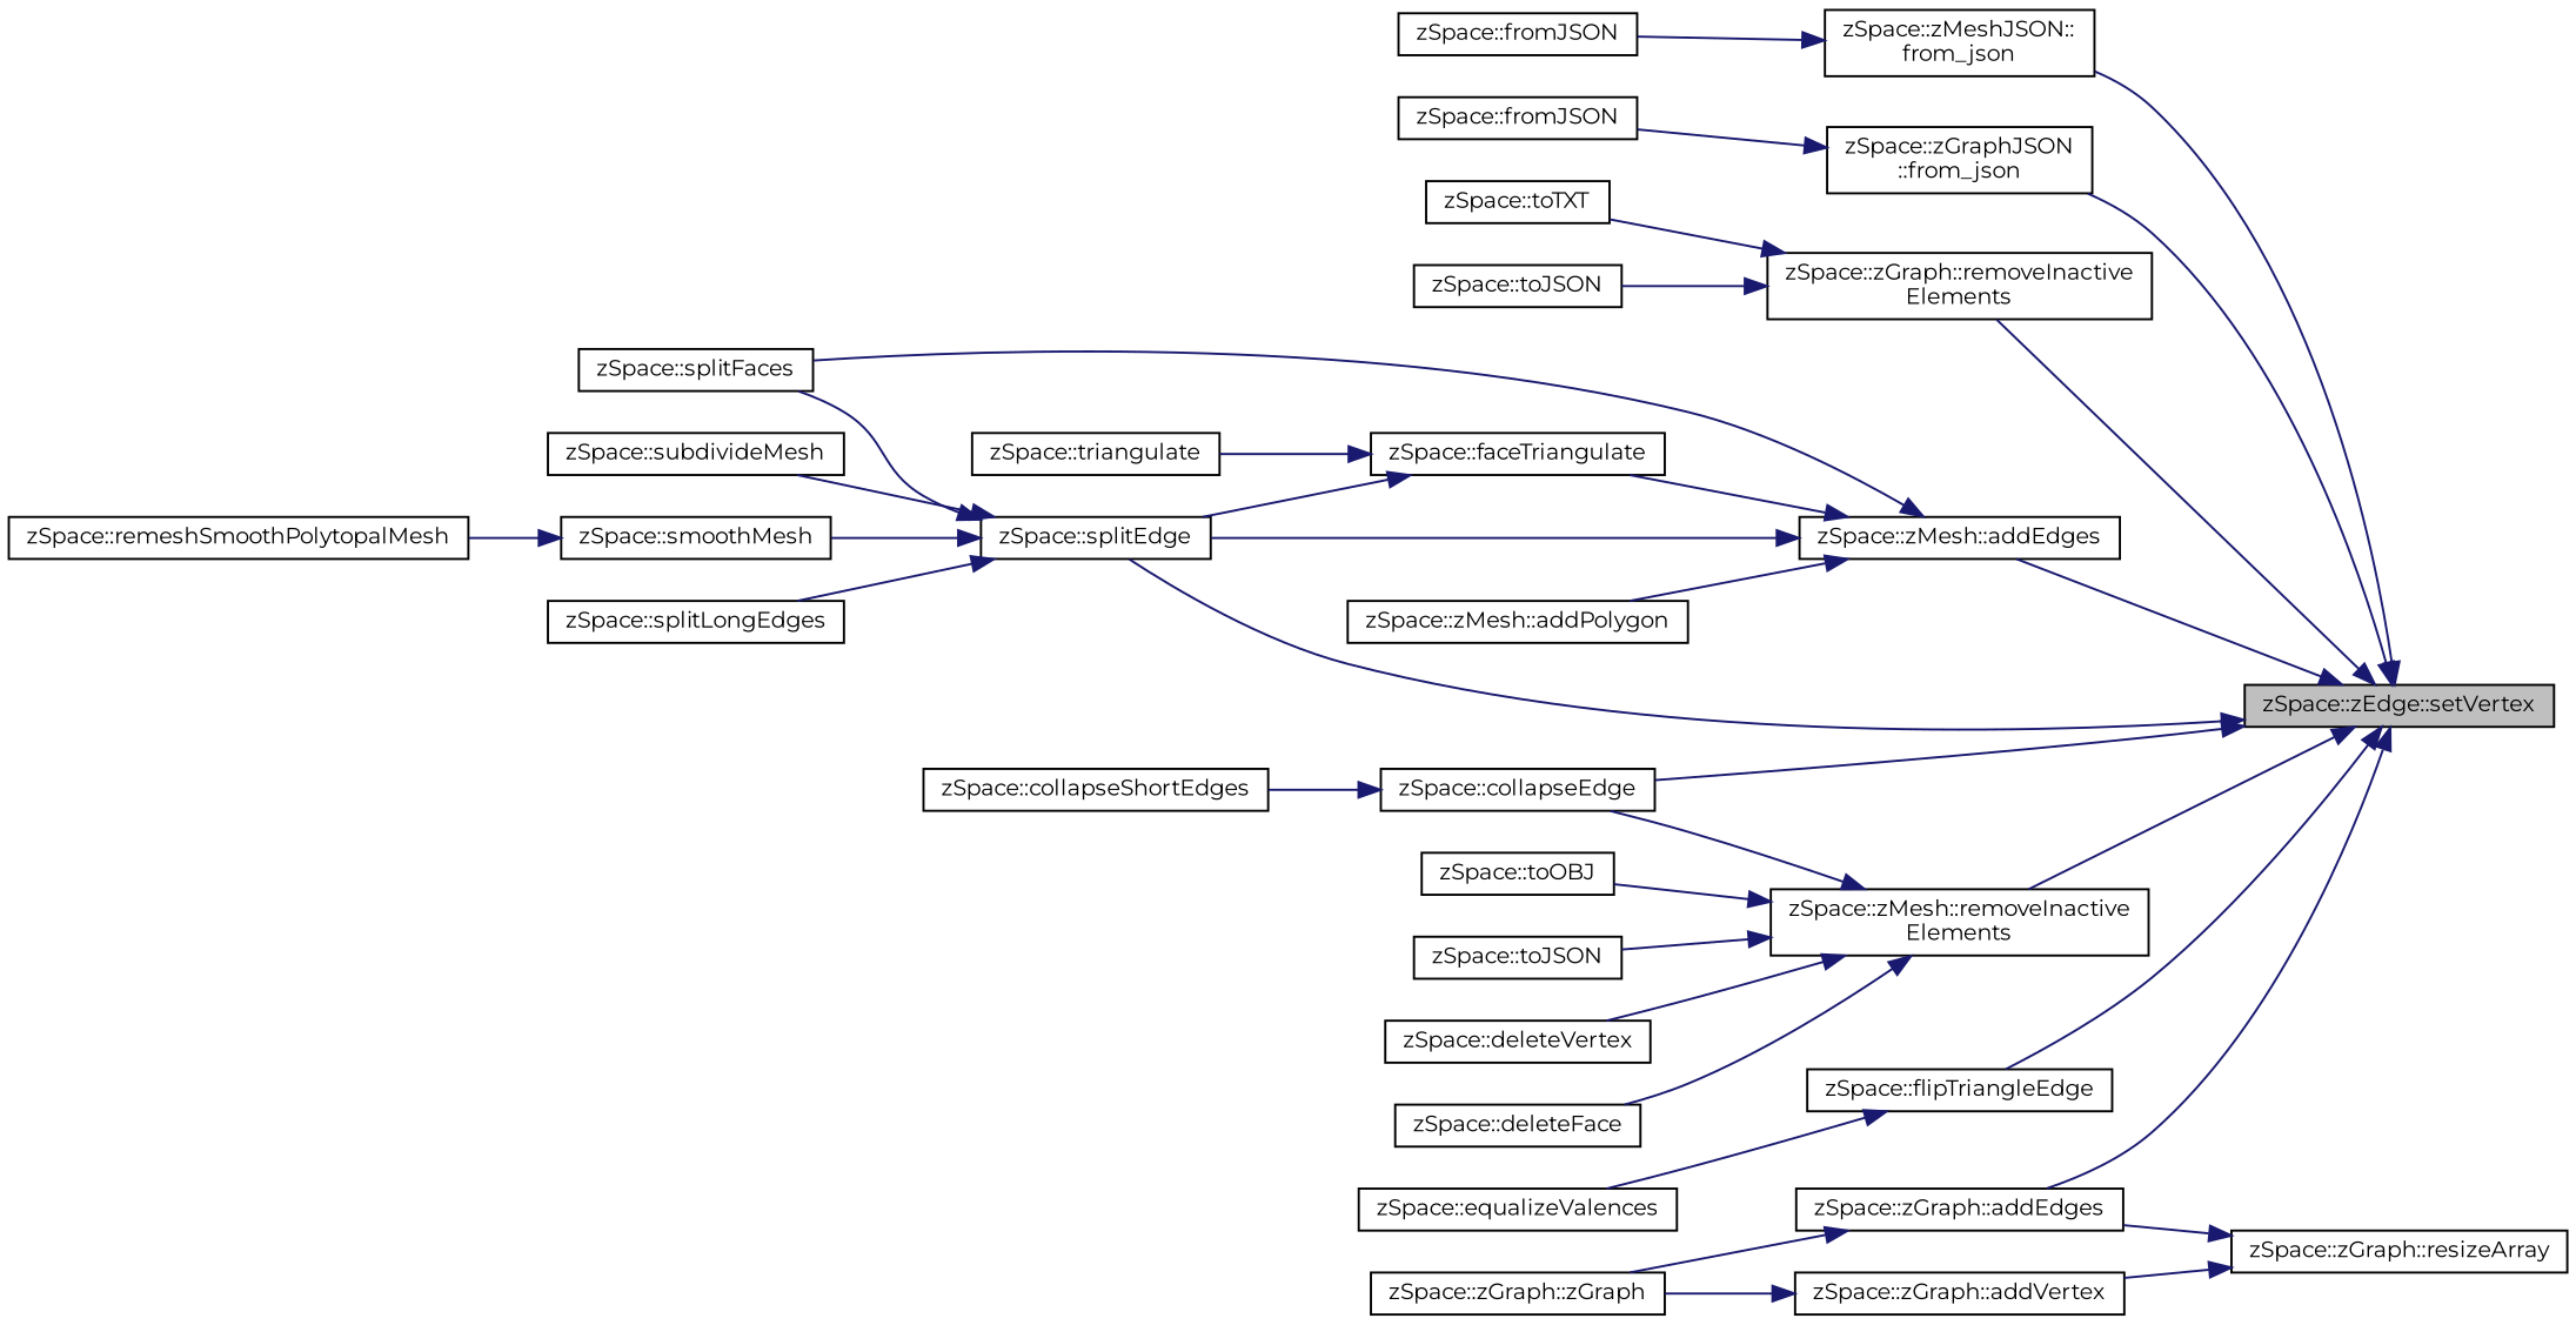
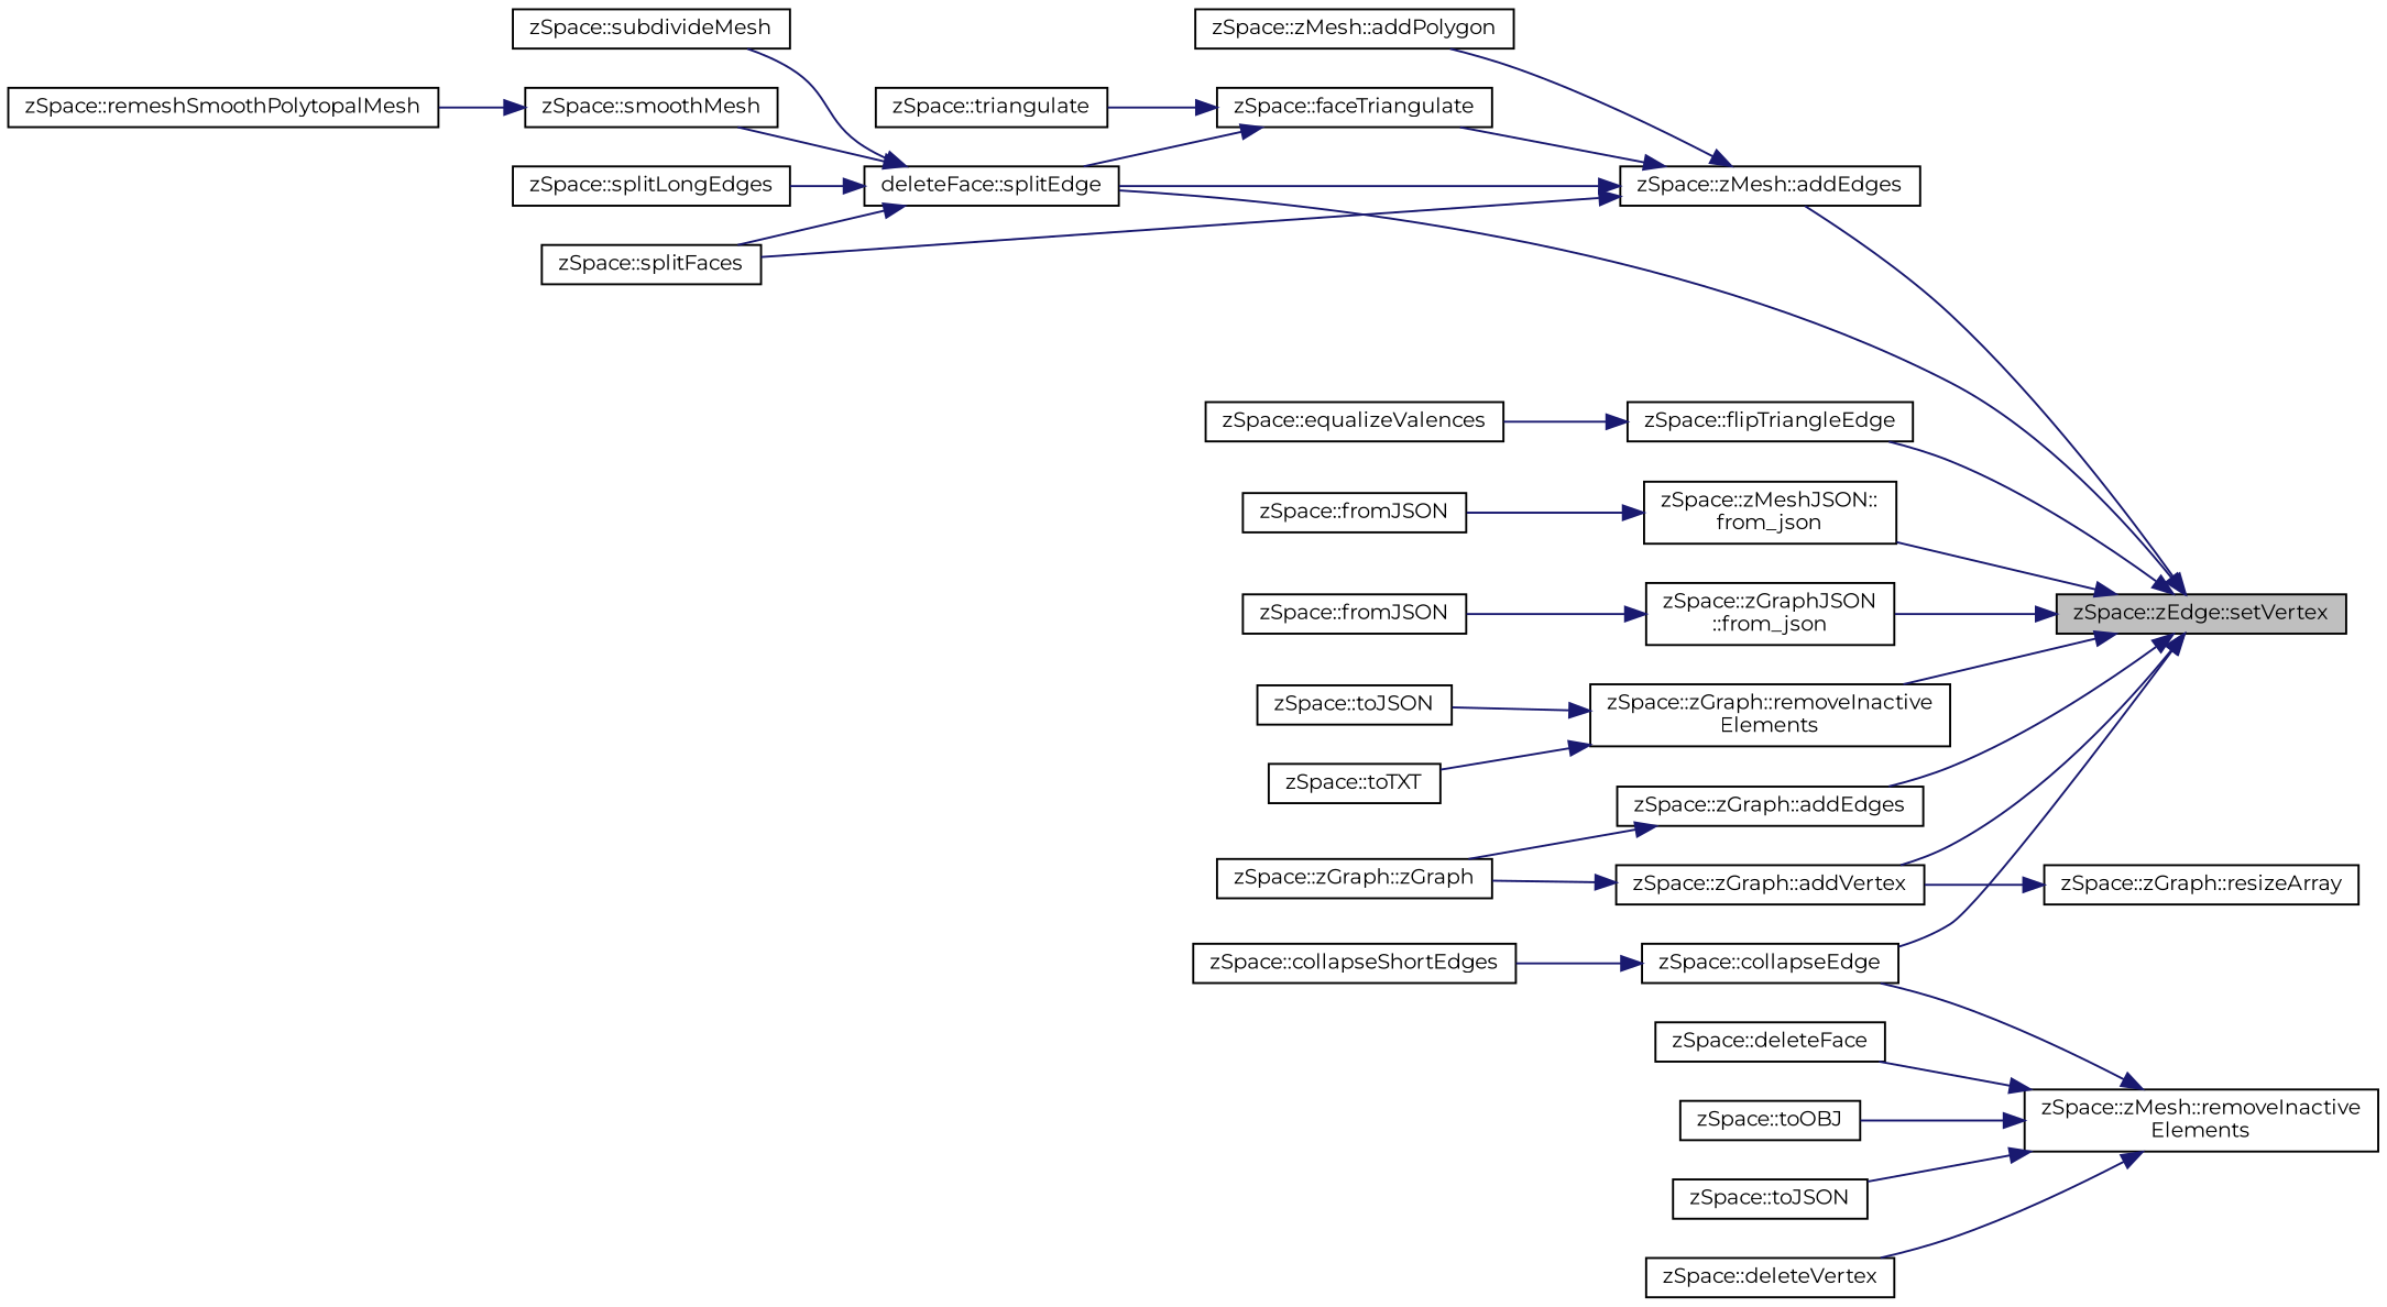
  digraph {
    fontname=Montserrat
    rankdir=RL
    node [color=black fillcolor=white fontname=Montserrat fontsize=10 shape=record style=filled]
    edge [color=midnightblue dir=back fontname=Montserrat fontsize=10 labelfontname=Helvetica labelfontsize=10 style=solid]
    n1 [fillcolor=grey75 fontcolor=black height=0.2 label="zSpace::zEdge::setVertex" width=0.4]
    n2 [height=0.2 label="zSpace::zGraph::addEdges" width=0.4]
    n3 [height=0.2 label="zSpace::zGraph::removeInactive\lElements" width=0.4]
    n4 [height=0.2 label="zSpace::zMesh::addEdges" width=0.4]
-   n5 [height=0.2 label="zSpace::splitEdge" width=0.4]
+   n5 [height=0.2 label="deleteFace::splitEdge" width=0.4]
    n6 [height=0.2 label="zSpace::zMesh::removeInactive\lElements" width=0.4]
    n7 [height=0.2 label="zSpace::collapseEdge" width=0.4]
    n8 [height=0.2 label="zSpace::flipTriangleEdge" width=0.4]
    n9 [height=0.2 label="zSpace::zMeshJSON::\lfrom_json" width=0.4]
    n10 [height=0.2 label="zSpace::zGraphJSON\l::from_json" width=0.4]
    n11 [height=0.2 label="zSpace::zGraph::zGraph" width=0.4]
    n12 [height=0.2 label="zSpace::zGraph::resizeArray" width=0.4]
    n13 [height=0.2 label="zSpace::zGraph::addVertex" width=0.4]
    n14 [height=0.2 label="zSpace::toTXT" width=0.4]
    n15 [height=0.2 label="zSpace::toJSON" width=0.4]
    n16 [height=0.2 label="zSpace::zMesh::addPolygon" width=0.4]
    n17 [height=0.2 label="zSpace::faceTriangulate" width=0.4]
    n18 [height=0.2 label="zSpace::splitFaces" width=0.4]
    n19 [height=0.2 label="zSpace::subdivideMesh" width=0.4]
    n20 [height=0.2 label="zSpace::smoothMesh" width=0.4]
    n21 [height=0.2 label="zSpace::splitLongEdges" width=0.4]
    n22 [height=0.2 label="zSpace::deleteVertex" width=0.4]
    n23 [height=0.2 label="zSpace::deleteFace" width=0.4]
    n24 [height=0.2 label="zSpace::toOBJ" width=0.4]
    n25 [height=0.2 label="zSpace::toJSON" width=0.4]
    n26 [height=0.2 label="zSpace::collapseShortEdges" width=0.4]
    n27 [height=0.2 label="zSpace::equalizeValences" width=0.4]
    n28 [height=0.2 label="zSpace::fromJSON" width=0.4]
    n29 [height=0.2 label="zSpace::fromJSON" width=0.4]
    n30 [height=0.2 label="zSpace::triangulate" width=0.4]
    n31 [height=0.2 label="zSpace::remeshSmoothPolytopalMesh" width=0.4]
    n1 -> n2
    n1 -> n3
    n1 -> n4
    n1 -> n5
-   n1 -> n6
+   n1 -> n13
    n1 -> n7
    n1 -> n8
    n1 -> n9
    n1 -> n10
    n2 -> n11
    n3 -> n14
    n3 -> n15
    n4 -> n5
    n4 -> n16
    n4 -> n17
    n4 -> n18
    n5 -> n18
    n5 -> n19
    n5 -> n20
    n5 -> n21
    n6 -> n7
    n6 -> n22
    n6 -> n23
    n6 -> n24
    n6 -> n25
    n7 -> n26
    n8 -> n27
    n9 -> n28
    n10 -> n29
-   n12 -> n2
    n12 -> n13
    n13 -> n11
    n17 -> n5
    n17 -> n30
    n20 -> n31
  }
